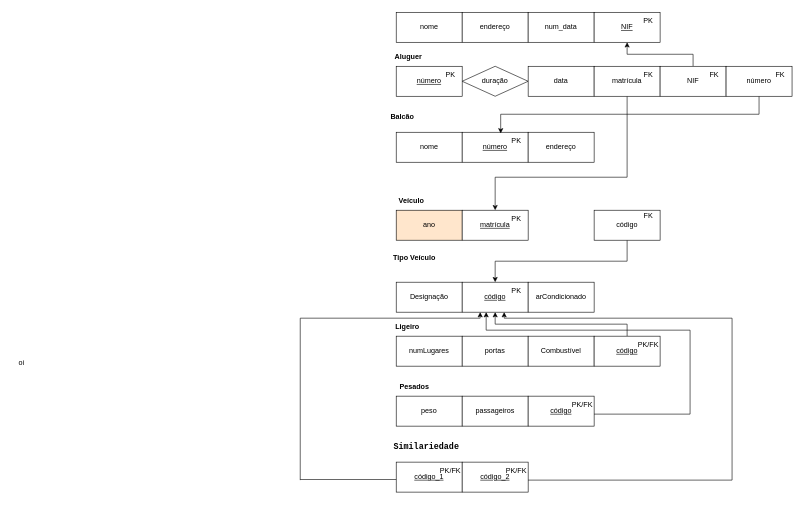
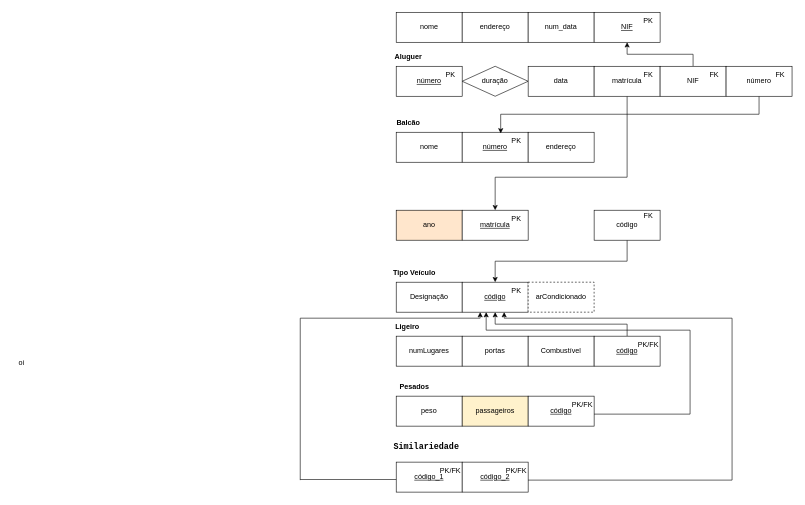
  <mxCell id="0" />
  <mxCell id="1" parent="0" />
  <mxCell id="2" value="nome" style="html=1;whiteSpace=wrap;" parent="1" vertex="1"><mxGeometry x="660" y="20" width="110" height="50" as="geometry" /></mxCell>
  <mxCell id="3" value="endereço" style="html=1;whiteSpace=wrap;" parent="1" vertex="1"><mxGeometry x="770" y="20" width="110" height="50" as="geometry" /></mxCell>
  <mxCell id="4" value="num_data" style="html=1;whiteSpace=wrap;" parent="1" vertex="1"><mxGeometry x="880" y="20" width="110" height="50" as="geometry" /></mxCell>
  <mxCell id="5" value="&lt;u&gt;NIF&lt;/u&gt;" style="html=1;whiteSpace=wrap;" parent="1" vertex="1"><mxGeometry x="990" y="20" width="110" height="50" as="geometry" /></mxCell>
  <mxCell id="6" value="&lt;b&gt;Aluguer&lt;/b&gt;" style="text;html=1;align=center;verticalAlign=middle;resizable=0;points=[];autosize=1;strokeColor=none;fillColor=none;" parent="1" vertex="1"><mxGeometry x="645" y="80" width="70" height="30" as="geometry" /></mxCell>
  <mxCell id="7" value="&lt;u&gt;número&lt;/u&gt;" style="html=1;whiteSpace=wrap;" parent="1" vertex="1"><mxGeometry x="660" y="110" width="110" height="50" as="geometry" /></mxCell>
  <mxCell id="8" value="duração" style="rhombus;html=1;whiteSpace=wrap;" parent="1" vertex="1"><mxGeometry x="770" y="110" width="110" height="50" as="geometry" /></mxCell>
  <mxCell id="9" value="data" style="html=1;whiteSpace=wrap;" parent="1" vertex="1"><mxGeometry x="880" y="110" width="110" height="50" as="geometry" /></mxCell>
- <mxCell id="10" value="&lt;b&gt;Balcão&lt;/b&gt;" style="text;html=1;align=center;verticalAlign=middle;resizable=0;points=[];autosize=1;strokeColor=none;fillColor=none;" parent="1" vertex="1"><mxGeometry x="640" y="180" width="60" height="30" as="geometry" /></mxCell>
+ <mxCell id="10" value="&lt;b&gt;Balcão&lt;/b&gt;" style="text;html=1;align=center;verticalAlign=middle;resizable=0;points=[];autosize=1;strokeColor=none;fillColor=none;" parent="1" vertex="1"><mxGeometry x="650" y="190" width="60" height="30" as="geometry" /></mxCell>
  <mxCell id="11" value="nome" style="html=1;whiteSpace=wrap;" parent="1" vertex="1"><mxGeometry x="660" y="220" width="110" height="50" as="geometry" /></mxCell>
  <mxCell id="12" value="&lt;u&gt;número&lt;/u&gt;" style="html=1;whiteSpace=wrap;" parent="1" vertex="1"><mxGeometry x="770" y="220" width="110" height="50" as="geometry" /></mxCell>
  <mxCell id="13" value="endereço" style="html=1;whiteSpace=wrap;" parent="1" vertex="1"><mxGeometry x="880" y="220" width="110" height="50" as="geometry" /></mxCell>
- <mxCell id="14" value="&lt;b&gt;Veículo&lt;/b&gt;" style="text;html=1;align=center;verticalAlign=middle;resizable=0;points=[];autosize=1;strokeColor=none;fillColor=none;" parent="1" vertex="1"><mxGeometry x="650" y="320" width="70" height="30" as="geometry" /></mxCell>
  <mxCell id="15" value="ano" style="html=1;whiteSpace=wrap;fillColor=#ffe6cc;" parent="1" vertex="1"><mxGeometry x="660" y="350" width="110" height="50" as="geometry" /></mxCell>
  <mxCell id="16" value="&lt;u&gt;matrícula&lt;/u&gt;" style="html=1;whiteSpace=wrap;" parent="1" vertex="1"><mxGeometry x="770" y="350" width="110" height="50" as="geometry" /></mxCell>
- <mxCell id="17" value="&lt;b&gt;Tipo Veículo&lt;/b&gt;" style="text;html=1;align=center;verticalAlign=middle;resizable=0;points=[];autosize=1;strokeColor=none;fillColor=none;" parent="1" vertex="1"><mxGeometry x="645" y="415" width="90" height="30" as="geometry" /></mxCell>
+ <mxCell id="17" value="&lt;b&gt;Tipo Veículo&lt;/b&gt;" style="text;html=1;align=center;verticalAlign=middle;resizable=0;points=[];autosize=1;strokeColor=none;fillColor=none;" parent="1" vertex="1"><mxGeometry x="645" y="440" width="90" height="30" as="geometry" /></mxCell>
  <mxCell id="18" value="Designação" style="html=1;whiteSpace=wrap;" parent="1" vertex="1"><mxGeometry x="660" y="470" width="110" height="50" as="geometry" /></mxCell>
  <mxCell id="19" value="&lt;u&gt;código&lt;/u&gt;" style="html=1;whiteSpace=wrap;" parent="1" vertex="1"><mxGeometry x="770" y="470" width="110" height="50" as="geometry" /></mxCell>
- <mxCell id="20" value="arCondicionado" style="html=1;whiteSpace=wrap;" parent="1" vertex="1"><mxGeometry x="880" y="470" width="110" height="50" as="geometry" /></mxCell>
+ <mxCell id="20" value="arCondicionado" style="html=1;whiteSpace=wrap;dashed=1;" parent="1" vertex="1"><mxGeometry x="880" y="470" width="110" height="50" as="geometry" /></mxCell>
  <mxCell id="21" value="numLugares" style="html=1;whiteSpace=wrap;" parent="1" vertex="1"><mxGeometry x="660" y="560" width="110" height="50" as="geometry" /></mxCell>
  <mxCell id="22" value="portas" style="html=1;whiteSpace=wrap;" parent="1" vertex="1"><mxGeometry x="770" y="560" width="110" height="50" as="geometry" /></mxCell>
  <mxCell id="23" value="Combustível" style="html=1;whiteSpace=wrap;" parent="1" vertex="1"><mxGeometry x="880" y="560" width="110" height="50" as="geometry" /></mxCell>
  <mxCell id="24" value="&lt;b&gt;Ligeiro&amp;nbsp;&lt;/b&gt;" style="text;html=1;align=center;verticalAlign=middle;resizable=0;points=[];autosize=1;strokeColor=none;fillColor=none;" parent="1" vertex="1"><mxGeometry x="645" y="530" width="70" height="30" as="geometry" /></mxCell>
  <mxCell id="25" value="&lt;b&gt;Pesados&lt;/b&gt;" style="text;html=1;align=center;verticalAlign=middle;resizable=0;points=[];autosize=1;strokeColor=none;fillColor=none;" parent="1" vertex="1"><mxGeometry x="655" y="630" width="70" height="30" as="geometry" /></mxCell>
  <mxCell id="26" value="peso" style="html=1;whiteSpace=wrap;" parent="1" vertex="1"><mxGeometry x="660" y="660" width="110" height="50" as="geometry" /></mxCell>
- <mxCell id="27" value="passageiros" style="html=1;whiteSpace=wrap;" parent="1" vertex="1"><mxGeometry x="770" y="660" width="110" height="50" as="geometry" /></mxCell>
+ <mxCell id="27" value="passageiros" style="html=1;whiteSpace=wrap;fillColor=#fff2cc;" parent="1" vertex="1"><mxGeometry x="770" y="660" width="110" height="50" as="geometry" /></mxCell>
  <mxCell id="28" value="&lt;div style=&quot;background-color: rgb(255, 255, 255); font-family: Consolas, &amp;quot;Courier New&amp;quot;, monospace; font-size: 14px; line-height: 19px;&quot;&gt;&lt;b&gt;Similariedade&lt;/b&gt;&lt;/div&gt;" style="text;html=1;align=center;verticalAlign=middle;resizable=0;points=[];autosize=1;strokeColor=none;fillColor=none;" parent="1" vertex="1"><mxGeometry x="650" y="730" width="120" height="30" as="geometry" /></mxCell>
  <mxCell id="29" value="&lt;u&gt;código_1&lt;/u&gt;" style="html=1;whiteSpace=wrap;" parent="1" vertex="1"><mxGeometry x="660" y="770" width="110" height="50" as="geometry" /></mxCell>
  <mxCell id="30" value="&lt;u&gt;código_2&lt;/u&gt;" style="html=1;whiteSpace=wrap;" parent="1" vertex="1"><mxGeometry x="770" y="770" width="110" height="50" as="geometry" /></mxCell>
  <mxCell id="31" style="edgeStyle=orthogonalEdgeStyle;rounded=0;orthogonalLoop=1;jettySize=auto;html=1;exitX=0.5;exitY=1;exitDx=0;exitDy=0;" parent="1" source="32" target="16" edge="1"><mxGeometry relative="1" as="geometry"><Array as="points"><mxPoint x="1045" y="295" /><mxPoint x="825" y="295" /></Array></mxGeometry></mxCell>
  <mxCell id="32" value="matrícula" style="html=1;whiteSpace=wrap;" parent="1" vertex="1"><mxGeometry x="990" y="110" width="110" height="50" as="geometry" /></mxCell>
  <mxCell id="33" style="edgeStyle=orthogonalEdgeStyle;rounded=0;orthogonalLoop=1;jettySize=auto;html=1;exitX=0.5;exitY=0;exitDx=0;exitDy=0;entryX=0.5;entryY=1;entryDx=0;entryDy=0;" parent="1" source="34" target="5" edge="1"><mxGeometry relative="1" as="geometry" /></mxCell>
  <mxCell id="34" value="NIF" style="html=1;whiteSpace=wrap;" parent="1" vertex="1"><mxGeometry x="1100" y="110" width="110" height="50" as="geometry" /></mxCell>
  <mxCell id="35" style="edgeStyle=orthogonalEdgeStyle;rounded=0;orthogonalLoop=1;jettySize=auto;html=1;exitX=0.5;exitY=1;exitDx=0;exitDy=0;entryX=0.584;entryY=0.036;entryDx=0;entryDy=0;entryPerimeter=0;" parent="1" source="36" target="12" edge="1"><mxGeometry relative="1" as="geometry" /></mxCell>
  <mxCell id="36" value="número" style="html=1;whiteSpace=wrap;" parent="1" vertex="1"><mxGeometry x="1210" y="110" width="110" height="50" as="geometry" /></mxCell>
  <mxCell id="37" value="FK" style="text;html=1;align=center;verticalAlign=middle;resizable=0;points=[];autosize=1;strokeColor=none;fillColor=none;" parent="1" vertex="1"><mxGeometry x="1170" y="110" width="40" height="30" as="geometry" /></mxCell>
  <mxCell id="38" value="FK" style="text;html=1;align=center;verticalAlign=middle;resizable=0;points=[];autosize=1;strokeColor=none;fillColor=none;" parent="1" vertex="1"><mxGeometry x="1060" y="110" width="40" height="30" as="geometry" /></mxCell>
  <mxCell id="39" value="FK" style="text;html=1;align=center;verticalAlign=middle;resizable=0;points=[];autosize=1;strokeColor=none;fillColor=none;" parent="1" vertex="1"><mxGeometry x="1280" y="110" width="40" height="30" as="geometry" /></mxCell>
  <mxCell id="40" value="PK" style="text;html=1;align=center;verticalAlign=middle;resizable=0;points=[];autosize=1;strokeColor=none;fillColor=none;" parent="1" vertex="1"><mxGeometry x="730" y="110" width="40" height="30" as="geometry" /></mxCell>
  <mxCell id="41" value="PK" style="text;html=1;align=center;verticalAlign=middle;resizable=0;points=[];autosize=1;strokeColor=none;fillColor=none;" parent="1" vertex="1"><mxGeometry x="840" y="220" width="40" height="30" as="geometry" /></mxCell>
  <mxCell id="42" value="PK" style="text;html=1;align=center;verticalAlign=middle;resizable=0;points=[];autosize=1;strokeColor=none;fillColor=none;" parent="1" vertex="1"><mxGeometry x="1060" y="20" width="40" height="30" as="geometry" /></mxCell>
  <mxCell id="43" value="PK" style="text;html=1;align=center;verticalAlign=middle;resizable=0;points=[];autosize=1;strokeColor=none;fillColor=none;" parent="1" vertex="1"><mxGeometry x="840" y="350" width="40" height="30" as="geometry" /></mxCell>
  <mxCell id="44" value="PK" style="text;html=1;align=center;verticalAlign=middle;resizable=0;points=[];autosize=1;strokeColor=none;fillColor=none;" parent="1" vertex="1"><mxGeometry x="840" y="470" width="40" height="30" as="geometry" /></mxCell>
  <mxCell id="45" value="PK/FK" style="text;html=1;align=center;verticalAlign=middle;resizable=0;points=[];autosize=1;strokeColor=none;fillColor=none;" parent="1" vertex="1"><mxGeometry x="720" y="770" width="60" height="30" as="geometry" /></mxCell>
  <mxCell id="46" value="PK/FK" style="text;html=1;align=center;verticalAlign=middle;resizable=0;points=[];autosize=1;strokeColor=none;fillColor=none;" parent="1" vertex="1"><mxGeometry x="830" y="770" width="60" height="30" as="geometry" /></mxCell>
  <mxCell id="47" style="edgeStyle=orthogonalEdgeStyle;rounded=0;orthogonalLoop=1;jettySize=auto;html=1;exitX=0.5;exitY=1;exitDx=0;exitDy=0;entryX=0.5;entryY=0;entryDx=0;entryDy=0;" parent="1" source="48" target="19" edge="1"><mxGeometry relative="1" as="geometry" /></mxCell>
  <mxCell id="48" value="código" style="html=1;whiteSpace=wrap;" parent="1" vertex="1"><mxGeometry x="990" y="350" width="110" height="50" as="geometry" /></mxCell>
  <mxCell id="49" value="FK" style="text;html=1;align=center;verticalAlign=middle;resizable=0;points=[];autosize=1;strokeColor=none;fillColor=none;" parent="1" vertex="1"><mxGeometry x="1060" y="345" width="40" height="30" as="geometry" /></mxCell>
  <mxCell id="50" style="edgeStyle=orthogonalEdgeStyle;rounded=0;orthogonalLoop=1;jettySize=auto;html=1;exitX=0.5;exitY=0;exitDx=0;exitDy=0;entryX=0.5;entryY=1;entryDx=0;entryDy=0;" parent="1" source="51" target="19" edge="1"><mxGeometry relative="1" as="geometry" /></mxCell>
  <mxCell id="51" value="&lt;u&gt;código&lt;/u&gt;" style="html=1;whiteSpace=wrap;" parent="1" vertex="1"><mxGeometry x="990" y="560" width="110" height="50" as="geometry" /></mxCell>
  <mxCell id="52" value="&lt;u&gt;código&lt;/u&gt;" style="html=1;whiteSpace=wrap;" parent="1" vertex="1"><mxGeometry x="880" y="660" width="110" height="50" as="geometry" /></mxCell>
  <mxCell id="53" value="PK/FK" style="text;html=1;align=center;verticalAlign=middle;resizable=0;points=[];autosize=1;strokeColor=none;fillColor=none;" parent="1" vertex="1"><mxGeometry x="1050" y="560" width="60" height="30" as="geometry" /></mxCell>
  <mxCell id="54" value="PK/FK" style="text;html=1;align=center;verticalAlign=middle;resizable=0;points=[];autosize=1;strokeColor=none;fillColor=none;" parent="1" vertex="1"><mxGeometry x="940" y="660" width="60" height="30" as="geometry" /></mxCell>
  <mxCell id="55" value="" style="endArrow=none;html=1;rounded=0;" parent="1" edge="1"><mxGeometry relative="1" as="geometry"><mxPoint x="990" y="690" as="sourcePoint" /><mxPoint x="1150" y="690" as="targetPoint" /></mxGeometry></mxCell>
  <mxCell id="56" value="" style="endArrow=none;html=1;rounded=0;" parent="1" edge="1"><mxGeometry relative="1" as="geometry"><mxPoint x="1150" y="550" as="sourcePoint" /><mxPoint x="1150" y="690" as="targetPoint" /></mxGeometry></mxCell>
  <mxCell id="57" value="" style="endArrow=none;html=1;rounded=0;" parent="1" edge="1"><mxGeometry relative="1" as="geometry"><mxPoint x="810" y="550" as="sourcePoint" /><mxPoint x="1150" y="550" as="targetPoint" /></mxGeometry></mxCell>
  <mxCell id="58" style="edgeStyle=orthogonalEdgeStyle;rounded=0;orthogonalLoop=1;jettySize=auto;html=1;" parent="1" edge="1"><mxGeometry relative="1" as="geometry"><mxPoint x="810" y="550" as="sourcePoint" /><mxPoint x="810" y="520" as="targetPoint" /></mxGeometry></mxCell>
  <mxCell id="59" value="" style="endArrow=none;html=1;rounded=0;" parent="1" edge="1"><mxGeometry relative="1" as="geometry"><mxPoint y="799" as="sourcePoint" x="500" /><mxPoint x="660" y="799" as="targetPoint" /></mxGeometry></mxCell>
  <mxCell id="60" value="" style="endArrow=none;html=1;rounded=0;" parent="1" edge="1"><mxGeometry relative="1" as="geometry"><mxPoint y="800" as="sourcePoint" x="500" /><mxPoint y="530" as="targetPoint" x="500" /></mxGeometry></mxCell>
  <mxCell id="61" value="" style="endArrow=none;html=1;rounded=0;" parent="1" edge="1"><mxGeometry relative="1" as="geometry"><mxPoint x="800" y="530" as="sourcePoint" /><mxPoint y="530" as="targetPoint" x="500" /></mxGeometry></mxCell>
  <mxCell id="62" style="edgeStyle=orthogonalEdgeStyle;rounded=0;orthogonalLoop=1;jettySize=auto;html=1;" parent="1" edge="1"><mxGeometry relative="1" as="geometry"><mxPoint x="800" y="530" as="sourcePoint" /><mxPoint x="800" y="520" as="targetPoint" /></mxGeometry></mxCell>
  <mxCell id="63" value="" style="endArrow=none;html=1;rounded=0;" parent="1" edge="1"><mxGeometry relative="1" as="geometry"><mxPoint x="880" y="800" as="sourcePoint" /><mxPoint x="1220" y="800" as="targetPoint" /></mxGeometry></mxCell>
  <mxCell id="64" value="" style="endArrow=none;html=1;rounded=0;" parent="1" edge="1"><mxGeometry relative="1" as="geometry"><mxPoint x="1220" y="530" as="sourcePoint" /><mxPoint x="1220" y="800" as="targetPoint" /></mxGeometry></mxCell>
  <mxCell id="65" value="" style="endArrow=none;html=1;rounded=0;" parent="1" edge="1"><mxGeometry relative="1" as="geometry"><mxPoint x="840" y="530" as="sourcePoint" /><mxPoint x="1220" y="530" as="targetPoint" /></mxGeometry></mxCell>
  <mxCell id="66" style="edgeStyle=orthogonalEdgeStyle;rounded=0;orthogonalLoop=1;jettySize=auto;html=1;" parent="1" edge="1"><mxGeometry relative="1" as="geometry"><mxPoint x="840" y="530" as="sourcePoint" /><mxPoint x="840" y="520" as="targetPoint" /></mxGeometry></mxCell>
  <mxCell id="67" value="oi" style="text;html=1;align=center;verticalAlign=middle;resizable=0;points=[];autosize=1;strokeColor=none;fillColor=none;" vertex="1" parent="1"><mxGeometry x="20" y="590" width="30" height="30" as="geometry" /></mxCell>
